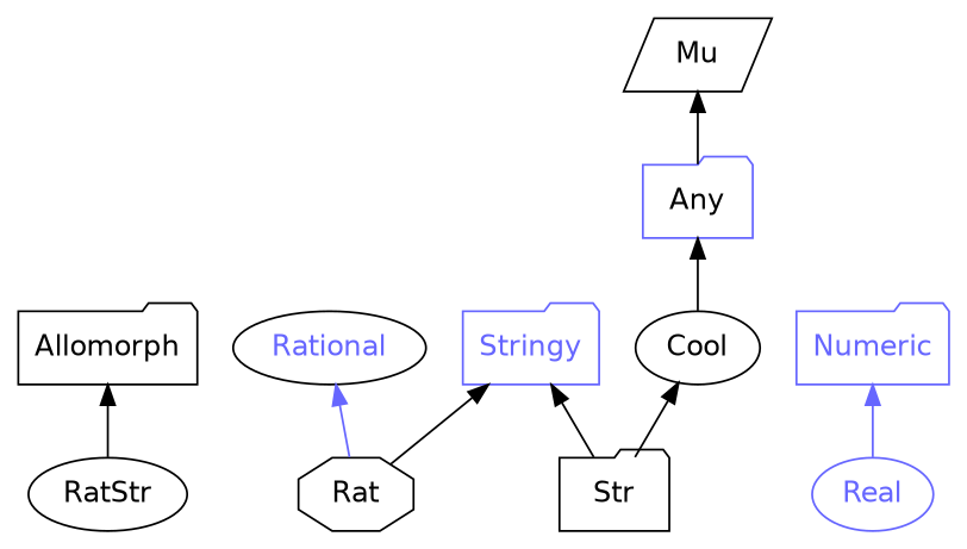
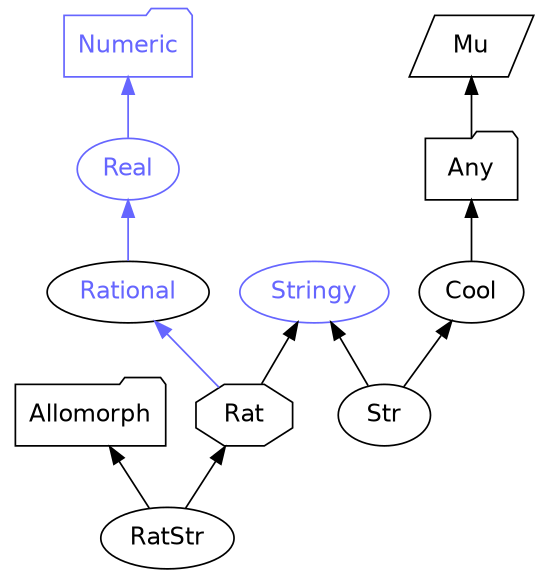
  digraph {
    bgcolor="#FFFFFF"
    fontname="DejaVu Sans"
    rankdir=BT
    splines=polyline
    node [color="#000000" fontcolor="#000000" fontname="DejaVu Sans" shape=folder]
    edge [color="#000000" fontname="DejaVu Sans"]
    RatStr [shape=ellipse]
    Allomorph
    Rat [shape=octagon]
-   Stringy [color="#6666FF" fontcolor="#6666FF"]
+   Stringy [color="#6666FF" fontcolor="#6666FF" shape=ellipse]
    Rational [fontcolor="#6666FF" shape=ellipse]
    Mu [shape=parallelogram]
-   Any [color="#6666FF"]
+   Any
    Cool [shape=ellipse]
-   Str
+   Str [shape=ellipse]
    Numeric [color="#6666FF" fontcolor="#6666FF"]
    Real [color="#6666FF" fontcolor="#6666FF" shape=ellipse]
    RatStr -> Allomorph
+   RatStr -> Rat
    Rat -> Stringy
    Rat -> Rational [color="#6666FF"]
+   Rational -> Real [color="#6666FF"]
    Any -> Mu
    Cool -> Any
    Str -> Stringy
    Str -> Cool
    Real -> Numeric [color="#6666FF"]
  }
